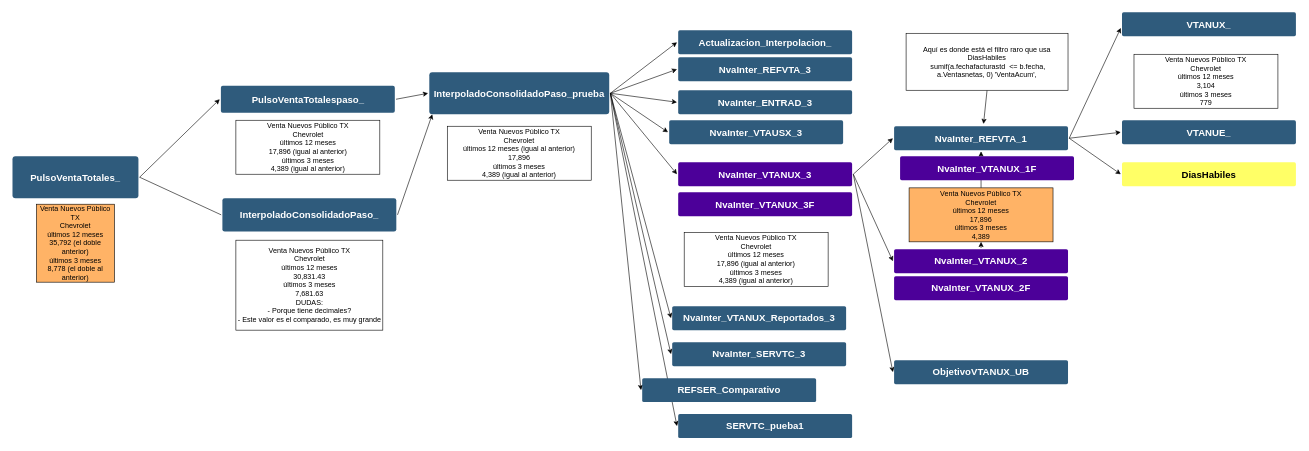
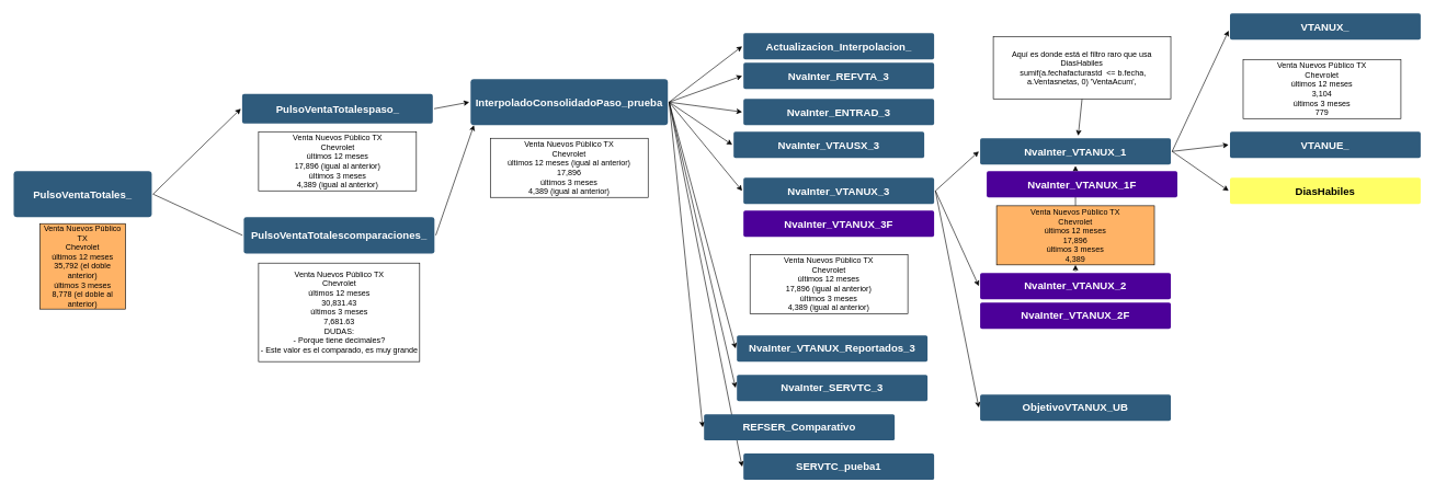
  <mxCell id="0" />
  <mxCell id="1" parent="0" />
  <mxCell id="2" style="edgeStyle=none;rounded=0;orthogonalLoop=1;jettySize=auto;html=1;exitX=1;exitY=0.5;exitDx=0;exitDy=0;entryX=0;entryY=0.5;entryDx=0;entryDy=0;endArrow=none;" edge="1" parent="1" source="3" target="9"><mxGeometry relative="1" as="geometry" /></mxCell>
  <mxCell id="3" value="PulsoVentaTotales_" style="rounded=1;whiteSpace=wrap;html=1;shadow=0;labelBackgroundColor=none;strokeColor=none;strokeWidth=3;fillColor=#2F5B7C;fontFamily=Helvetica;fontSize=16;fontColor=#FFFFFF;align=center;fontStyle=1;spacing=5;arcSize=7;perimeterSpacing=2;" vertex="1" parent="1"><mxGeometry x="20" y="260" width="210" height="70" as="geometry" /></mxCell>
  <mxCell id="4" style="edgeStyle=none;rounded=0;orthogonalLoop=1;jettySize=auto;html=1;exitX=1;exitY=0.5;exitDx=0;exitDy=0;entryX=0;entryY=0.5;entryDx=0;entryDy=0;" edge="1" parent="1" source="5" target="19"><mxGeometry relative="1" as="geometry" /></mxCell>
  <mxCell id="5" value="PulsoVentaTotalespaso_" style="rounded=1;whiteSpace=wrap;html=1;shadow=0;labelBackgroundColor=none;strokeColor=none;strokeWidth=3;fillColor=#2F5B7C;fontFamily=Helvetica;fontSize=16;fontColor=#FFFFFF;align=center;fontStyle=1;spacing=5;arcSize=7;perimeterSpacing=2;" vertex="1" parent="1"><mxGeometry x="367.5" y="142.5" width="290" height="45" as="geometry" /></mxCell>
  <mxCell id="6" style="rounded=0;orthogonalLoop=1;jettySize=auto;html=1;exitX=1;exitY=0.5;exitDx=0;exitDy=0;entryX=0;entryY=0.5;entryDx=0;entryDy=0;" edge="1" parent="1" source="3" target="5"><mxGeometry relative="1" as="geometry"><mxPoint x="292" y="330" as="sourcePoint" /><mxPoint x="428" y="330" as="targetPoint" /></mxGeometry></mxCell>
  <mxCell id="7" value="&lt;font color=&quot;#000000&quot;&gt;DiasHabiles&lt;/font&gt;" style="rounded=1;whiteSpace=wrap;html=1;shadow=0;labelBackgroundColor=none;strokeColor=none;strokeWidth=3;fillColor=#FFFF66;fontFamily=Helvetica;fontSize=16;fontColor=#FFFFFF;align=center;fontStyle=1;spacing=5;arcSize=7;perimeterSpacing=2;" vertex="1" parent="1"><mxGeometry x="1870" y="270" width="290" height="40" as="geometry" /></mxCell>
  <mxCell id="8" style="edgeStyle=none;rounded=0;orthogonalLoop=1;jettySize=auto;html=1;exitX=1;exitY=0.5;exitDx=0;exitDy=0;entryX=0.023;entryY=0.973;entryDx=0;entryDy=0;entryPerimeter=0;" edge="1" parent="1" source="9" target="19"><mxGeometry relative="1" as="geometry" /></mxCell>
- <mxCell id="9" value="InterpoladoConsolidadoPaso_" style="rounded=1;whiteSpace=wrap;html=1;shadow=0;labelBackgroundColor=none;strokeColor=none;strokeWidth=3;fillColor=#2F5B7C;fontFamily=Helvetica;fontSize=16;fontColor=#FFFFFF;align=center;fontStyle=1;spacing=5;arcSize=7;perimeterSpacing=2;" vertex="1" parent="1"><mxGeometry x="370" y="330" width="290" height="55.5" as="geometry" /></mxCell>
+ <mxCell id="9" value="PulsoVentaTotalescomparaciones_" style="rounded=1;whiteSpace=wrap;html=1;shadow=0;labelBackgroundColor=none;strokeColor=none;strokeWidth=3;fillColor=#2F5B7C;fontFamily=Helvetica;fontSize=16;fontColor=#FFFFFF;align=center;fontStyle=1;spacing=5;arcSize=7;perimeterSpacing=2;" vertex="1" parent="1"><mxGeometry x="370" y="330" width="290" height="55.5" as="geometry" /></mxCell>
  <mxCell id="10" style="edgeStyle=none;rounded=0;orthogonalLoop=1;jettySize=auto;html=1;exitX=1;exitY=0.5;exitDx=0;exitDy=0;entryX=0;entryY=0.5;entryDx=0;entryDy=0;" edge="1" parent="1" source="19" target="21"><mxGeometry relative="1" as="geometry" /></mxCell>
  <mxCell id="11" style="edgeStyle=none;rounded=0;orthogonalLoop=1;jettySize=auto;html=1;exitX=1;exitY=0.5;exitDx=0;exitDy=0;entryX=0;entryY=0.5;entryDx=0;entryDy=0;" edge="1" parent="1" source="19" target="20"><mxGeometry relative="1" as="geometry" /></mxCell>
  <mxCell id="12" style="edgeStyle=none;rounded=0;orthogonalLoop=1;jettySize=auto;html=1;exitX=1;exitY=0.5;exitDx=0;exitDy=0;entryX=0;entryY=0.5;entryDx=0;entryDy=0;" edge="1" parent="1" source="19" target="22"><mxGeometry relative="1" as="geometry" /></mxCell>
  <mxCell id="13" style="edgeStyle=none;rounded=0;orthogonalLoop=1;jettySize=auto;html=1;exitX=1;exitY=0.5;exitDx=0;exitDy=0;entryX=0;entryY=0.5;entryDx=0;entryDy=0;" edge="1" parent="1" source="19" target="23"><mxGeometry relative="1" as="geometry" /></mxCell>
  <mxCell id="14" style="edgeStyle=none;rounded=0;orthogonalLoop=1;jettySize=auto;html=1;exitX=1;exitY=0.5;exitDx=0;exitDy=0;entryX=0;entryY=0.5;entryDx=0;entryDy=0;" edge="1" parent="1" source="19" target="27"><mxGeometry relative="1" as="geometry" /></mxCell>
  <mxCell id="15" style="edgeStyle=none;rounded=0;orthogonalLoop=1;jettySize=auto;html=1;exitX=1;exitY=0.5;exitDx=0;exitDy=0;entryX=0;entryY=0.5;entryDx=0;entryDy=0;" edge="1" parent="1" source="19" target="28"><mxGeometry relative="1" as="geometry" /></mxCell>
  <mxCell id="16" style="edgeStyle=none;rounded=0;orthogonalLoop=1;jettySize=auto;html=1;exitX=1;exitY=0.5;exitDx=0;exitDy=0;entryX=0;entryY=0.5;entryDx=0;entryDy=0;" edge="1" parent="1" source="19" target="29"><mxGeometry relative="1" as="geometry" /></mxCell>
  <mxCell id="17" style="edgeStyle=none;rounded=0;orthogonalLoop=1;jettySize=auto;html=1;exitX=1;exitY=0.5;exitDx=0;exitDy=0;entryX=0;entryY=0.5;entryDx=0;entryDy=0;" edge="1" parent="1" source="19" target="30"><mxGeometry relative="1" as="geometry" /></mxCell>
  <mxCell id="18" style="edgeStyle=none;rounded=0;orthogonalLoop=1;jettySize=auto;html=1;exitX=1;exitY=0.5;exitDx=0;exitDy=0;entryX=0;entryY=0.5;entryDx=0;entryDy=0;" edge="1" parent="1" source="19" target="31"><mxGeometry relative="1" as="geometry" /></mxCell>
  <mxCell id="19" value="InterpoladoConsolidadoPaso_prueba" style="rounded=1;whiteSpace=wrap;html=1;shadow=0;labelBackgroundColor=none;strokeColor=none;strokeWidth=3;fillColor=#2F5B7C;fontFamily=Helvetica;fontSize=16;fontColor=#FFFFFF;align=center;fontStyle=1;spacing=5;arcSize=7;perimeterSpacing=2;" vertex="1" parent="1"><mxGeometry x="715" y="120" width="300" height="70" as="geometry" /></mxCell>
  <mxCell id="20" value="NvaInter_REFVTA_3" style="rounded=1;whiteSpace=wrap;html=1;shadow=0;labelBackgroundColor=none;strokeColor=none;strokeWidth=3;fillColor=#2F5B7C;fontFamily=Helvetica;fontSize=16;fontColor=#FFFFFF;align=center;fontStyle=1;spacing=5;arcSize=7;perimeterSpacing=2;" vertex="1" parent="1"><mxGeometry x="1130" y="95" width="290" height="40" as="geometry" /></mxCell>
  <mxCell id="21" value="Actualizacion_Interpolacion_" style="rounded=1;whiteSpace=wrap;html=1;shadow=0;labelBackgroundColor=none;strokeColor=none;strokeWidth=3;fillColor=#2F5B7C;fontFamily=Helvetica;fontSize=16;fontColor=#FFFFFF;align=center;fontStyle=1;spacing=5;arcSize=7;perimeterSpacing=2;" vertex="1" parent="1"><mxGeometry x="1130" y="50" width="290" height="40" as="geometry" /></mxCell>
  <mxCell id="22" value="NvaInter_ENTRAD_3" style="rounded=1;whiteSpace=wrap;html=1;shadow=0;labelBackgroundColor=none;strokeColor=none;strokeWidth=3;fillColor=#2F5B7C;fontFamily=Helvetica;fontSize=16;fontColor=#FFFFFF;align=center;fontStyle=1;spacing=5;arcSize=7;perimeterSpacing=2;" vertex="1" parent="1"><mxGeometry x="1130" y="150" width="290" height="40" as="geometry" /></mxCell>
  <mxCell id="23" value="NvaInter_VTAUSX_3" style="rounded=1;whiteSpace=wrap;html=1;shadow=0;labelBackgroundColor=none;strokeColor=none;strokeWidth=3;fillColor=#2F5B7C;fontFamily=Helvetica;fontSize=16;fontColor=#FFFFFF;align=center;fontStyle=1;spacing=5;arcSize=7;perimeterSpacing=2;" vertex="1" parent="1"><mxGeometry x="1115" y="200" width="290" height="40" as="geometry" /></mxCell>
  <mxCell id="24" style="edgeStyle=none;rounded=0;orthogonalLoop=1;jettySize=auto;html=1;exitX=1;exitY=0.5;exitDx=0;exitDy=0;entryX=0;entryY=0.5;entryDx=0;entryDy=0;" edge="1" parent="1" source="27" target="35"><mxGeometry relative="1" as="geometry" /></mxCell>
  <mxCell id="25" style="edgeStyle=none;rounded=0;orthogonalLoop=1;jettySize=auto;html=1;exitX=1;exitY=0.5;exitDx=0;exitDy=0;entryX=0;entryY=0.5;entryDx=0;entryDy=0;" edge="1" parent="1" source="27" target="37"><mxGeometry relative="1" as="geometry" /></mxCell>
  <mxCell id="26" style="edgeStyle=none;rounded=0;orthogonalLoop=1;jettySize=auto;html=1;exitX=1;exitY=0.5;exitDx=0;exitDy=0;entryX=0;entryY=0.5;entryDx=0;entryDy=0;" edge="1" parent="1" source="27" target="40"><mxGeometry relative="1" as="geometry" /></mxCell>
- <mxCell id="27" value="NvaInter_VTANUX_3" style="rounded=1;whiteSpace=wrap;html=1;shadow=0;labelBackgroundColor=none;strokeColor=none;strokeWidth=3;fillColor=#4c0099;fontFamily=Helvetica;fontSize=16;fontColor=#FFFFFF;align=center;fontStyle=1;spacing=5;arcSize=7;perimeterSpacing=2;" vertex="1" parent="1"><mxGeometry x="1130" y="270" width="290" height="40" as="geometry" /></mxCell>
+ <mxCell id="27" value="NvaInter_VTANUX_3" style="rounded=1;whiteSpace=wrap;html=1;shadow=0;labelBackgroundColor=none;strokeColor=none;strokeWidth=3;fillColor=#2F5B7C;fontFamily=Helvetica;fontSize=16;fontColor=#FFFFFF;align=center;fontStyle=1;spacing=5;arcSize=7;perimeterSpacing=2;" vertex="1" parent="1"><mxGeometry x="1130" y="270" width="290" height="40" as="geometry" /></mxCell>
  <mxCell id="28" value="NvaInter_VTANUX_Reportados_3" style="rounded=1;whiteSpace=wrap;html=1;shadow=0;labelBackgroundColor=none;strokeColor=none;strokeWidth=3;fillColor=#2F5B7C;fontFamily=Helvetica;fontSize=16;fontColor=#FFFFFF;align=center;fontStyle=1;spacing=5;arcSize=7;perimeterSpacing=2;" vertex="1" parent="1"><mxGeometry x="1120" y="510" width="290" height="40" as="geometry" /></mxCell>
  <mxCell id="29" value="NvaInter_SERVTC_3" style="rounded=1;whiteSpace=wrap;html=1;shadow=0;labelBackgroundColor=none;strokeColor=none;strokeWidth=3;fillColor=#2F5B7C;fontFamily=Helvetica;fontSize=16;fontColor=#FFFFFF;align=center;fontStyle=1;spacing=5;arcSize=7;perimeterSpacing=2;" vertex="1" parent="1"><mxGeometry x="1120" y="570" width="290" height="40" as="geometry" /></mxCell>
  <mxCell id="30" value="REFSER_Comparativo" style="rounded=1;whiteSpace=wrap;html=1;shadow=0;labelBackgroundColor=none;strokeColor=none;strokeWidth=3;fillColor=#2F5B7C;fontFamily=Helvetica;fontSize=16;fontColor=#FFFFFF;align=center;fontStyle=1;spacing=5;arcSize=7;perimeterSpacing=2;" vertex="1" parent="1"><mxGeometry x="1070" y="630" width="290" height="40" as="geometry" /></mxCell>
  <mxCell id="31" value="SERVTC_pueba1" style="rounded=1;whiteSpace=wrap;html=1;shadow=0;labelBackgroundColor=none;strokeColor=none;strokeWidth=3;fillColor=#2F5B7C;fontFamily=Helvetica;fontSize=16;fontColor=#FFFFFF;align=center;fontStyle=1;spacing=5;arcSize=7;perimeterSpacing=2;" vertex="1" parent="1"><mxGeometry x="1130" y="690" width="290" height="40" as="geometry" /></mxCell>
  <mxCell id="32" style="edgeStyle=none;rounded=0;orthogonalLoop=1;jettySize=auto;html=1;exitX=1;exitY=0.5;exitDx=0;exitDy=0;entryX=0;entryY=0.64;entryDx=0;entryDy=0;entryPerimeter=0;" edge="1" parent="1" source="35" target="38"><mxGeometry relative="1" as="geometry" /></mxCell>
  <mxCell id="33" style="edgeStyle=none;rounded=0;orthogonalLoop=1;jettySize=auto;html=1;exitX=1;exitY=0.5;exitDx=0;exitDy=0;entryX=0;entryY=0.5;entryDx=0;entryDy=0;" edge="1" parent="1" source="35" target="39"><mxGeometry relative="1" as="geometry" /></mxCell>
  <mxCell id="34" style="edgeStyle=none;rounded=0;orthogonalLoop=1;jettySize=auto;html=1;exitX=1;exitY=0.5;exitDx=0;exitDy=0;entryX=0;entryY=0.5;entryDx=0;entryDy=0;" edge="1" parent="1" source="35" target="7"><mxGeometry relative="1" as="geometry" /></mxCell>
- <mxCell id="35" value="NvaInter_REFVTA_1" style="rounded=1;whiteSpace=wrap;html=1;shadow=0;labelBackgroundColor=none;strokeColor=none;strokeWidth=3;fillColor=#2F5B7C;fontFamily=Helvetica;fontSize=16;fontColor=#FFFFFF;align=center;fontStyle=1;spacing=5;arcSize=7;perimeterSpacing=2;" vertex="1" parent="1"><mxGeometry x="1490" y="210" width="290" height="40" as="geometry" /></mxCell>
+ <mxCell id="35" value="NvaInter_VTANUX_1" style="rounded=1;whiteSpace=wrap;html=1;shadow=0;labelBackgroundColor=none;strokeColor=none;strokeWidth=3;fillColor=#2F5B7C;fontFamily=Helvetica;fontSize=16;fontColor=#FFFFFF;align=center;fontStyle=1;spacing=5;arcSize=7;perimeterSpacing=2;" vertex="1" parent="1"><mxGeometry x="1490" y="210" width="290" height="40" as="geometry" /></mxCell>
  <mxCell id="36" style="edgeStyle=none;rounded=0;orthogonalLoop=1;jettySize=auto;html=1;exitX=0.5;exitY=0;exitDx=0;exitDy=0;" edge="1" parent="1" source="50" target="35"><mxGeometry relative="1" as="geometry" /></mxCell>
  <mxCell id="37" value="NvaInter_VTANUX_2" style="rounded=1;whiteSpace=wrap;html=1;shadow=0;labelBackgroundColor=none;strokeColor=none;strokeWidth=3;fillColor=#4c0099;fontFamily=Helvetica;fontSize=16;fontColor=#FFFFFF;align=center;fontStyle=1;spacing=5;arcSize=7;perimeterSpacing=2;" vertex="1" parent="1"><mxGeometry x="1490" y="415" width="290" height="40" as="geometry" /></mxCell>
  <mxCell id="38" value="VTANUX_" style="rounded=1;whiteSpace=wrap;html=1;shadow=0;labelBackgroundColor=none;strokeColor=none;strokeWidth=3;fillColor=#2F5B7C;fontFamily=Helvetica;fontSize=16;fontColor=#FFFFFF;align=center;fontStyle=1;spacing=5;arcSize=7;perimeterSpacing=2;" vertex="1" parent="1"><mxGeometry x="1870" y="20" width="290" height="40" as="geometry" /></mxCell>
  <mxCell id="39" value="VTANUE_" style="rounded=1;whiteSpace=wrap;html=1;shadow=0;labelBackgroundColor=none;strokeColor=none;strokeWidth=3;fillColor=#2F5B7C;fontFamily=Helvetica;fontSize=16;fontColor=#FFFFFF;align=center;fontStyle=1;spacing=5;arcSize=7;perimeterSpacing=2;" vertex="1" parent="1"><mxGeometry x="1870" y="200" width="290" height="40" as="geometry" /></mxCell>
  <mxCell id="40" value="ObjetivoVTANUX_UB" style="rounded=1;whiteSpace=wrap;html=1;shadow=0;labelBackgroundColor=none;strokeColor=none;strokeWidth=3;fillColor=#2F5B7C;fontFamily=Helvetica;fontSize=16;fontColor=#FFFFFF;align=center;fontStyle=1;spacing=5;arcSize=7;perimeterSpacing=2;" vertex="1" parent="1"><mxGeometry x="1490" y="600" width="290" height="40" as="geometry" /></mxCell>
  <mxCell id="41" value="Venta Nuevos Público TX&lt;br&gt;Chevrolet&lt;br&gt;últimos 12 meses&lt;br&gt;35,792 (el doble anterior)&lt;br&gt;últimos 3 meses&lt;br&gt;8,778 (el doble al anterior)" style="rounded=0;whiteSpace=wrap;html=1;fillColor=#FFB366;" vertex="1" parent="1"><mxGeometry y="340" width="130" height="130" as="geometry" x="60" /></mxCell>
  <mxCell id="42" value="Venta Nuevos Público TX&lt;br&gt;Chevrolet&lt;br&gt;últimos 12 meses&lt;br&gt;17,896 (igual al anterior)&lt;br&gt;últimos 3 meses&lt;br&gt;4,389 (igual al anterior)" style="rounded=0;whiteSpace=wrap;html=1;" vertex="1" parent="1"><mxGeometry x="392.5" y="200" width="240" height="90" as="geometry" /></mxCell>
  <mxCell id="43" value="Venta Nuevos Público TX&lt;br&gt;Chevrolet&lt;br&gt;últimos 12 meses&lt;br&gt;30,831.43&lt;br&gt;últimos 3 meses&lt;br&gt;7,681.63&lt;br&gt;DUDAS:&lt;br&gt;- Porque tiene decimales?&lt;br&gt;- Este valor es el comparado, es muy grande" style="rounded=0;whiteSpace=wrap;html=1;" vertex="1" parent="1"><mxGeometry x="392.5" y="400" width="245" height="150" as="geometry" /></mxCell>
  <mxCell id="44" value="Venta Nuevos Público TX&lt;br&gt;Chevrolet&lt;br&gt;últimos 12 meses (igual al anterior)&lt;br&gt;17,896&lt;br&gt;últimos 3 meses&lt;br&gt;4,389 (igual al anterior)" style="rounded=0;whiteSpace=wrap;html=1;" vertex="1" parent="1"><mxGeometry x="745" y="210" width="240" height="90" as="geometry" /></mxCell>
  <mxCell id="45" value="Venta Nuevos Público TX&lt;br&gt;Chevrolet&lt;br&gt;últimos 12 meses&lt;br&gt;17,896 (igual al anterior)&lt;br&gt;últimos 3 meses&lt;br&gt;4,389 (igual al anterior)" style="rounded=0;whiteSpace=wrap;html=1;" vertex="1" parent="1"><mxGeometry x="1140" y="387.25" width="240" height="90" as="geometry" /></mxCell>
  <mxCell id="46" value="Venta Nuevos Público TX&lt;br&gt;Chevrolet&lt;br&gt;últimos 12 meses&lt;br&gt;3,104&lt;br&gt;últimos 3 meses&lt;br&gt;779" style="rounded=0;whiteSpace=wrap;html=1;" vertex="1" parent="1"><mxGeometry x="1890" y="90" width="240" height="90" as="geometry" /></mxCell>
  <mxCell id="47" style="edgeStyle=none;rounded=0;orthogonalLoop=1;jettySize=auto;html=1;exitX=0.5;exitY=1;exitDx=0;exitDy=0;entryX=0.514;entryY=-0.042;entryDx=0;entryDy=0;entryPerimeter=0;" edge="1" parent="1" source="48" target="35"><mxGeometry relative="1" as="geometry" /></mxCell>
  <mxCell id="48" value="Aquí es donde está el filtro raro que usa DiasHabiles&lt;br&gt;&amp;nbsp;sumif(a.fechafacturastd&amp;nbsp; &amp;lt;= b.fecha, a.Ventasnetas, 0) 'VentaAcum'," style="rounded=0;whiteSpace=wrap;html=1;" vertex="1" parent="1"><mxGeometry x="1510" y="55" width="270" height="95" as="geometry" /></mxCell>
  <mxCell id="49" value="" style="edgeStyle=none;rounded=0;orthogonalLoop=1;jettySize=auto;html=1;exitX=0.5;exitY=0;exitDx=0;exitDy=0;" edge="1" parent="1" source="37" target="50"><mxGeometry relative="1" as="geometry"><mxPoint x="1635" y="488" as="sourcePoint" /><mxPoint x="1635" y="262" as="targetPoint" /></mxGeometry></mxCell>
  <mxCell id="50" value="Venta Nuevos Público TX&lt;br&gt;Chevrolet&lt;br&gt;últimos 12 meses&lt;br&gt;17,896&lt;br&gt;últimos 3 meses&lt;br&gt;4,389" style="rounded=0;whiteSpace=wrap;html=1;fillColor=#FFB366;" vertex="1" parent="1"><mxGeometry x="1515" y="312.75" width="240" height="90" as="geometry" /></mxCell>
  <mxCell id="51" value="NvaInter_VTANUX_3F" style="rounded=1;whiteSpace=wrap;html=1;shadow=0;labelBackgroundColor=none;strokeColor=none;strokeWidth=3;fillColor=#4C0099;fontFamily=Helvetica;fontSize=16;fontColor=#FFFFFF;align=center;fontStyle=1;spacing=5;arcSize=7;perimeterSpacing=2;" vertex="1" parent="1"><mxGeometry x="1130" y="320" width="290" height="40" as="geometry" /></mxCell>
  <mxCell id="52" value="NvaInter_VTANUX_2F" style="rounded=1;whiteSpace=wrap;html=1;shadow=0;labelBackgroundColor=none;strokeColor=none;strokeWidth=3;fillColor=#4C0099;fontFamily=Helvetica;fontSize=16;fontColor=#FFFFFF;align=center;fontStyle=1;spacing=5;arcSize=7;perimeterSpacing=2;" vertex="1" parent="1"><mxGeometry x="1490" y="460" width="290" height="40" as="geometry" /></mxCell>
  <mxCell id="53" value="NvaInter_VTANUX_1F" style="rounded=1;whiteSpace=wrap;html=1;shadow=0;labelBackgroundColor=none;strokeColor=none;strokeWidth=3;fillColor=#4C0099;fontFamily=Helvetica;fontSize=16;fontColor=#FFFFFF;align=center;fontStyle=1;spacing=5;arcSize=7;perimeterSpacing=2;" vertex="1" parent="1"><mxGeometry x="1500" y="260" width="290" height="40" as="geometry" /></mxCell>
